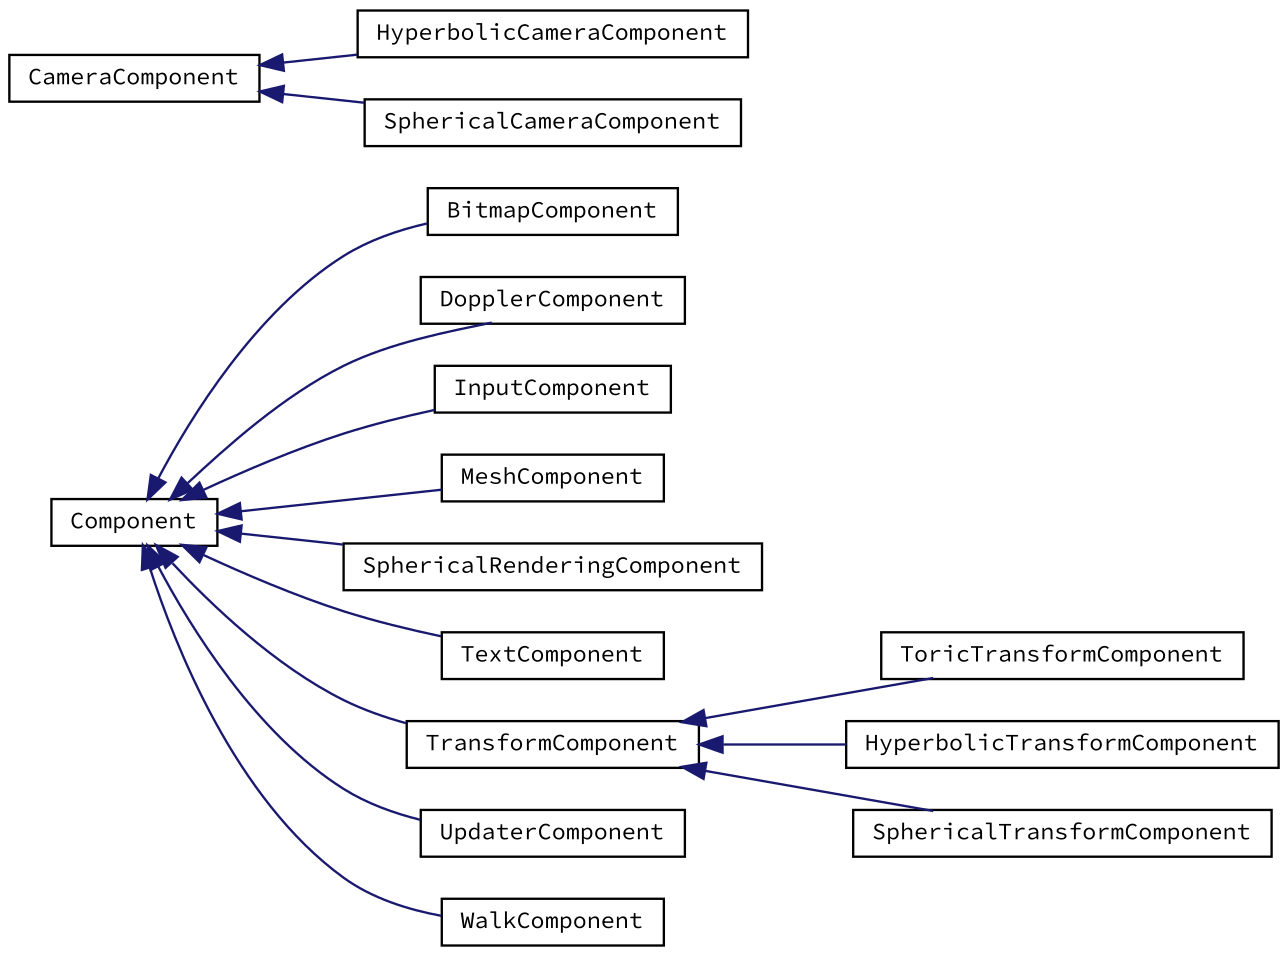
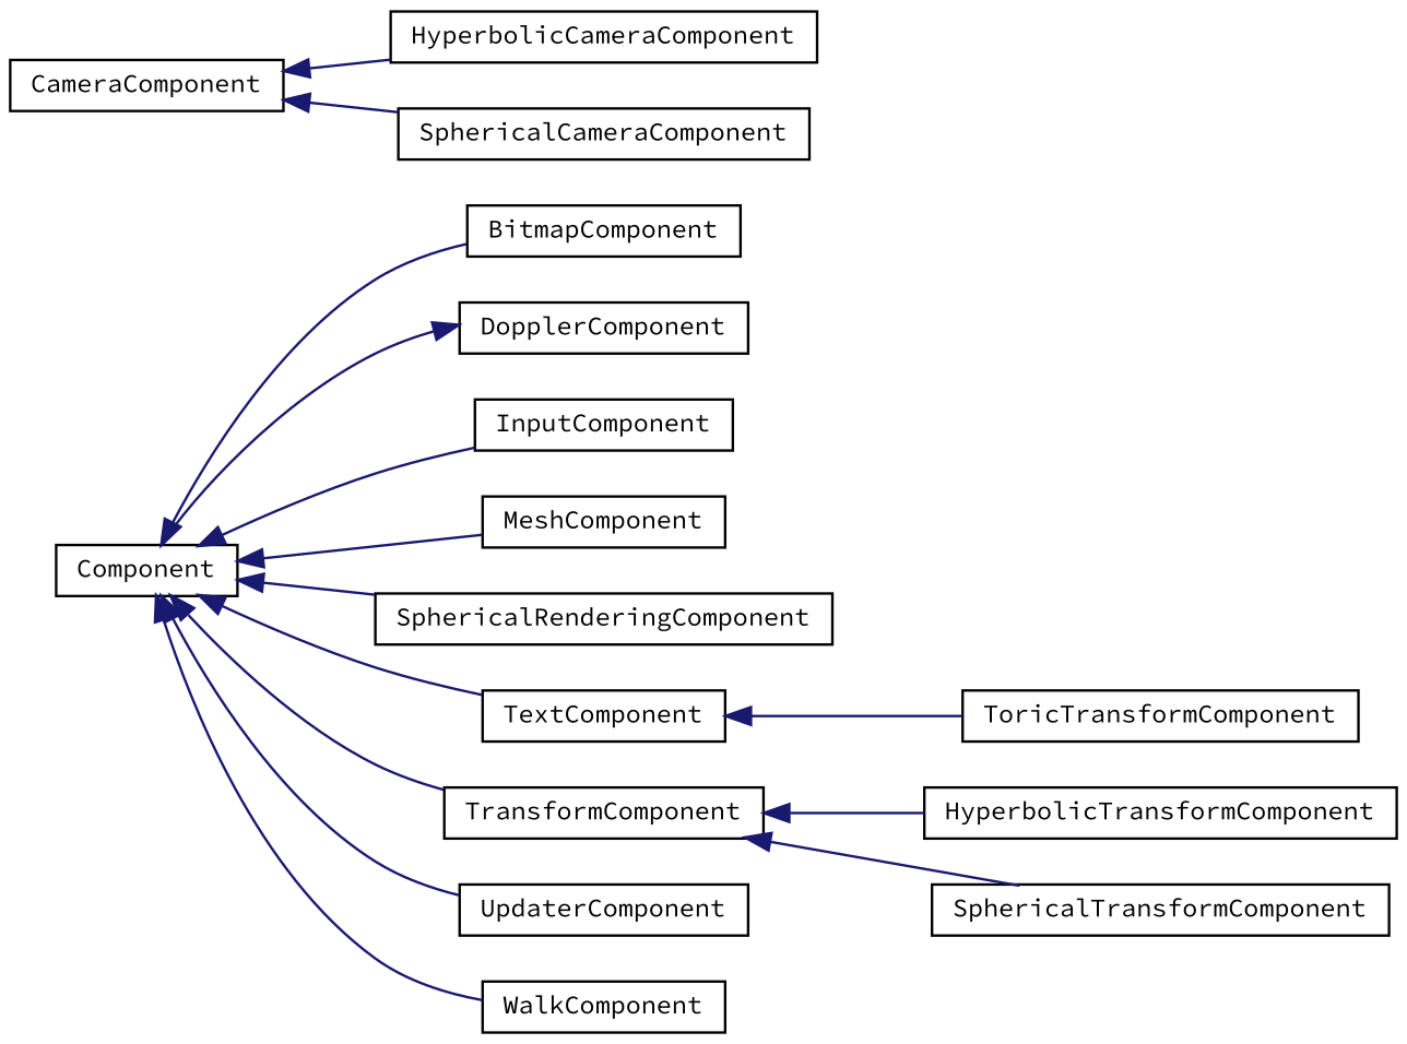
  digraph {
    fontname="Source Code Pro"
    rankdir=LR
    node [color=black fillcolor=white fontname="Source Code Pro" fontsize=10 shape=record style=filled]
    edge [color=midnightblue dir=back fontname="Source Code Pro" fontsize=10 labelfontname=Helvetica labelfontsize=10 style=solid]
    n1 [height=0.2 label=Component width=0.4]
    n2 [height=0.2 label=BitmapComponent width=0.4]
    n3 [height=0.2 label=DopplerComponent width=0.4]
    n4 [height=0.2 label=InputComponent width=0.4]
    n5 [height=0.2 label=MeshComponent width=0.4]
    n6 [height=0.2 label=SphericalRenderingComponent width=0.4]
    n7 [height=0.2 label=TextComponent width=0.4]
    n8 [height=0.2 label=TransformComponent width=0.4]
    n9 [height=0.2 label=UpdaterComponent width=0.4]
    n10 [height=0.2 label=WalkComponent width=0.4]
    n11 [height=0.2 label=CameraComponent width=0.4]
    n12 [height=0.2 label=HyperbolicCameraComponent width=0.4]
    n13 [height=0.2 label=SphericalCameraComponent width=0.4]
    n14 [height=0.2 label=HyperbolicTransformComponent width=0.4]
    n15 [height=0.2 label=SphericalTransformComponent width=0.4]
    n16 [height=0.2 label=ToricTransformComponent width=0.4]
    n1 -> n2
-   n1 -> n3
+   n3 -> n1
    n1 -> n4
    n1 -> n5
    n1 -> n6
    n1 -> n7
    n1 -> n8
    n1 -> n9
    n1 -> n10
    n8 -> n14
    n8 -> n15
-   n8 -> n16
+   n7 -> n16
    n11 -> n12
    n11 -> n13
  }
